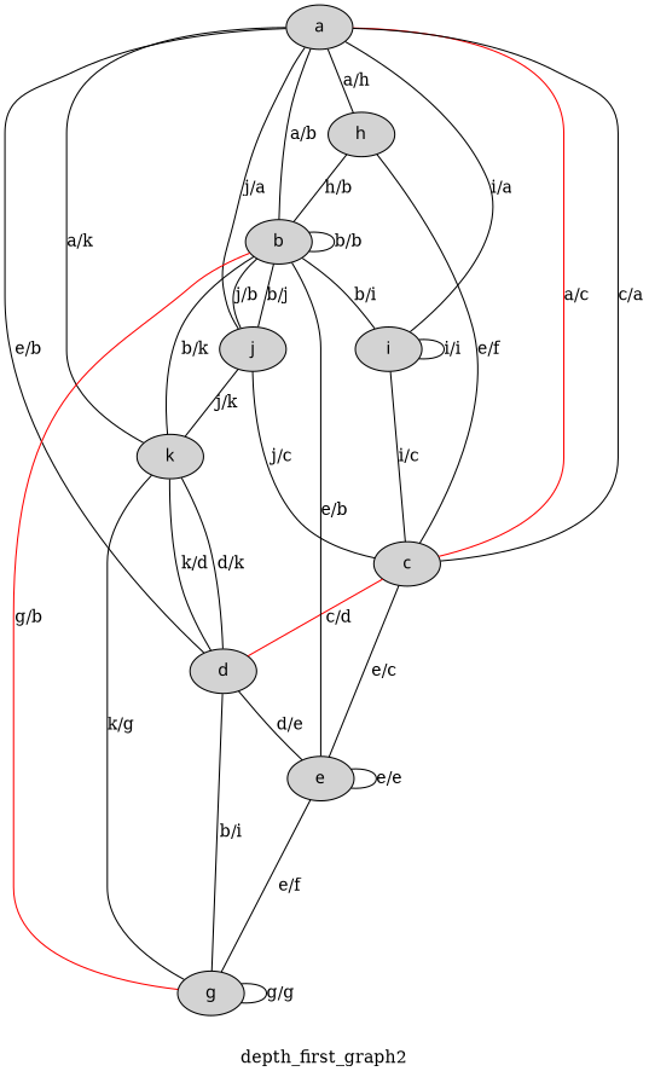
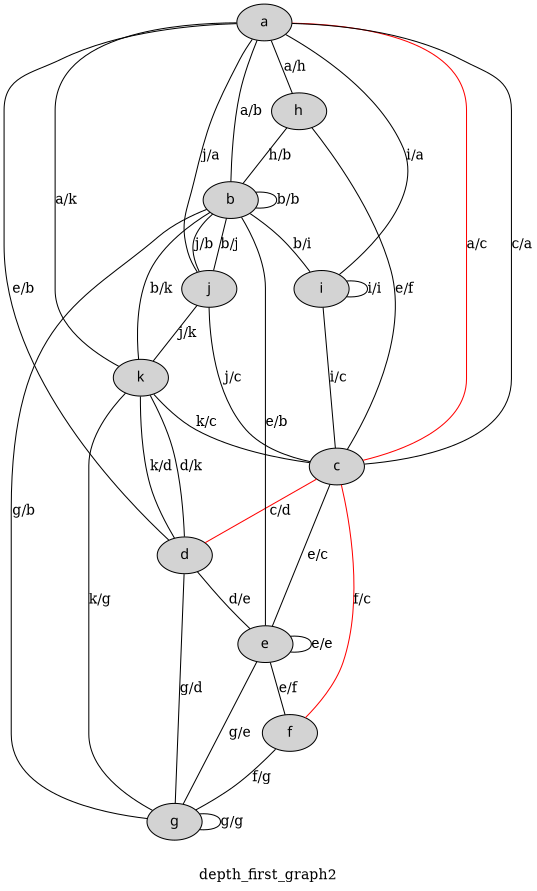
  digraph {
    label=depth_first_graph2
    splines=true
    node [fontname=Verdana style=filled]
    edge [dir=none]
    a
    b
    c
    h
    k
    j
    i
    d
    g
    e
+   f
    a -> b [label="a/b"]
    a -> c [color=red label="a/c"]
    a -> h [label="a/h"]
    a -> k [label="a/k"]
    b -> b [label="b/b"]
    b -> k [label="b/k"]
    b -> j [label="b/j"]
    b -> i [label="b/i"]
    c -> a [label="c/a"]
    c -> d [color=red label="c/d"]
    h -> b [label="h/b"]
    h -> c [label="e/f"]
+   k -> c [label="k/c"]
    k -> d [label="k/d"]
    k -> g [label="k/g"]
    j -> a [label="j/a"]
    j -> b [label="j/b"]
    j -> c [label="j/c"]
    j -> k [label="j/k"]
    i -> a [label="i/a"]
    i -> c [label="i/c"]
    i -> i [label="i/i"]
    d -> a [label="e/b"]
    d -> k [label="d/k"]
    d -> e [label="d/e"]
-   g -> b [label="g/b" color=red]
-   g -> d [label="b/i"]
+   g -> b [label="g/b"]
+   g -> d [label="g/d"]
    g -> g [label="g/g"]
-   g -> e [label="e/f"]
+   g -> e [label="g/e"]
    e -> b [label="e/b"]
    e -> c [label="e/c"]
    e -> e [label="e/e"]
+   e -> f [label="e/f"]
+   f -> c [color=red label="f/c"]
+   f -> g [label="f/g"]
  }
